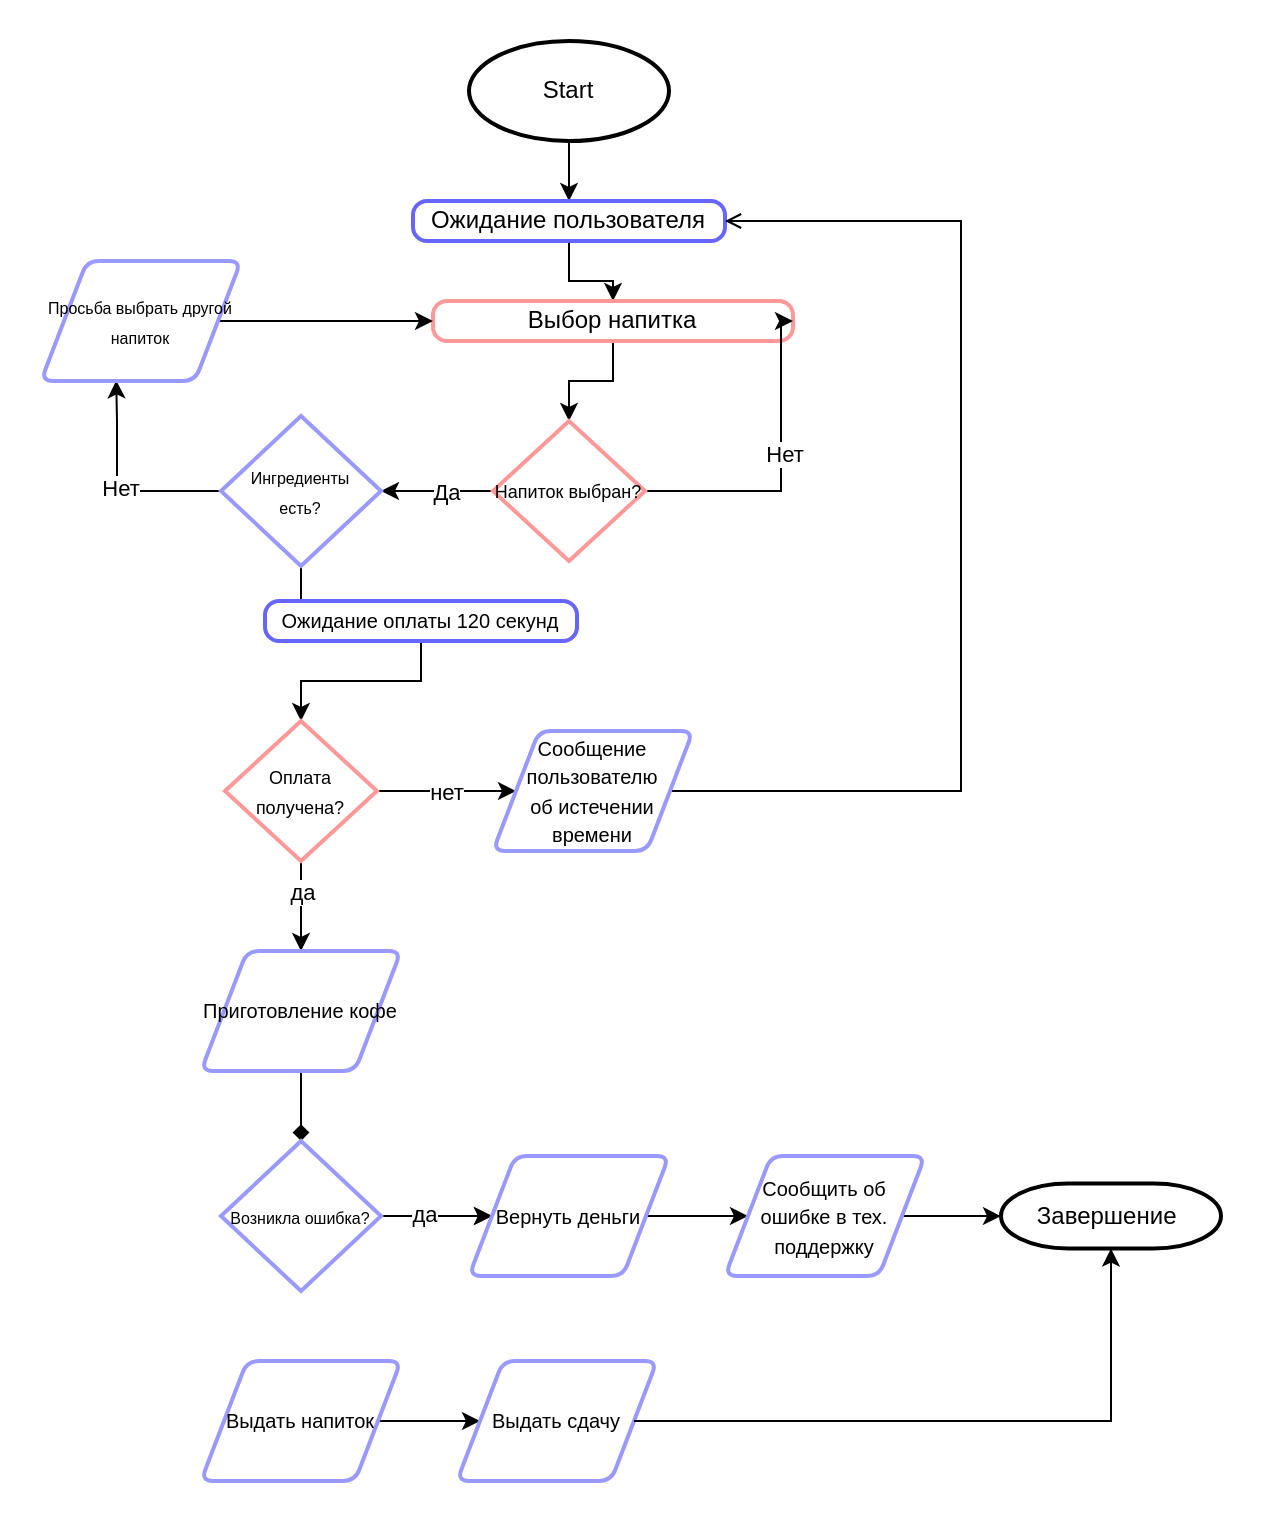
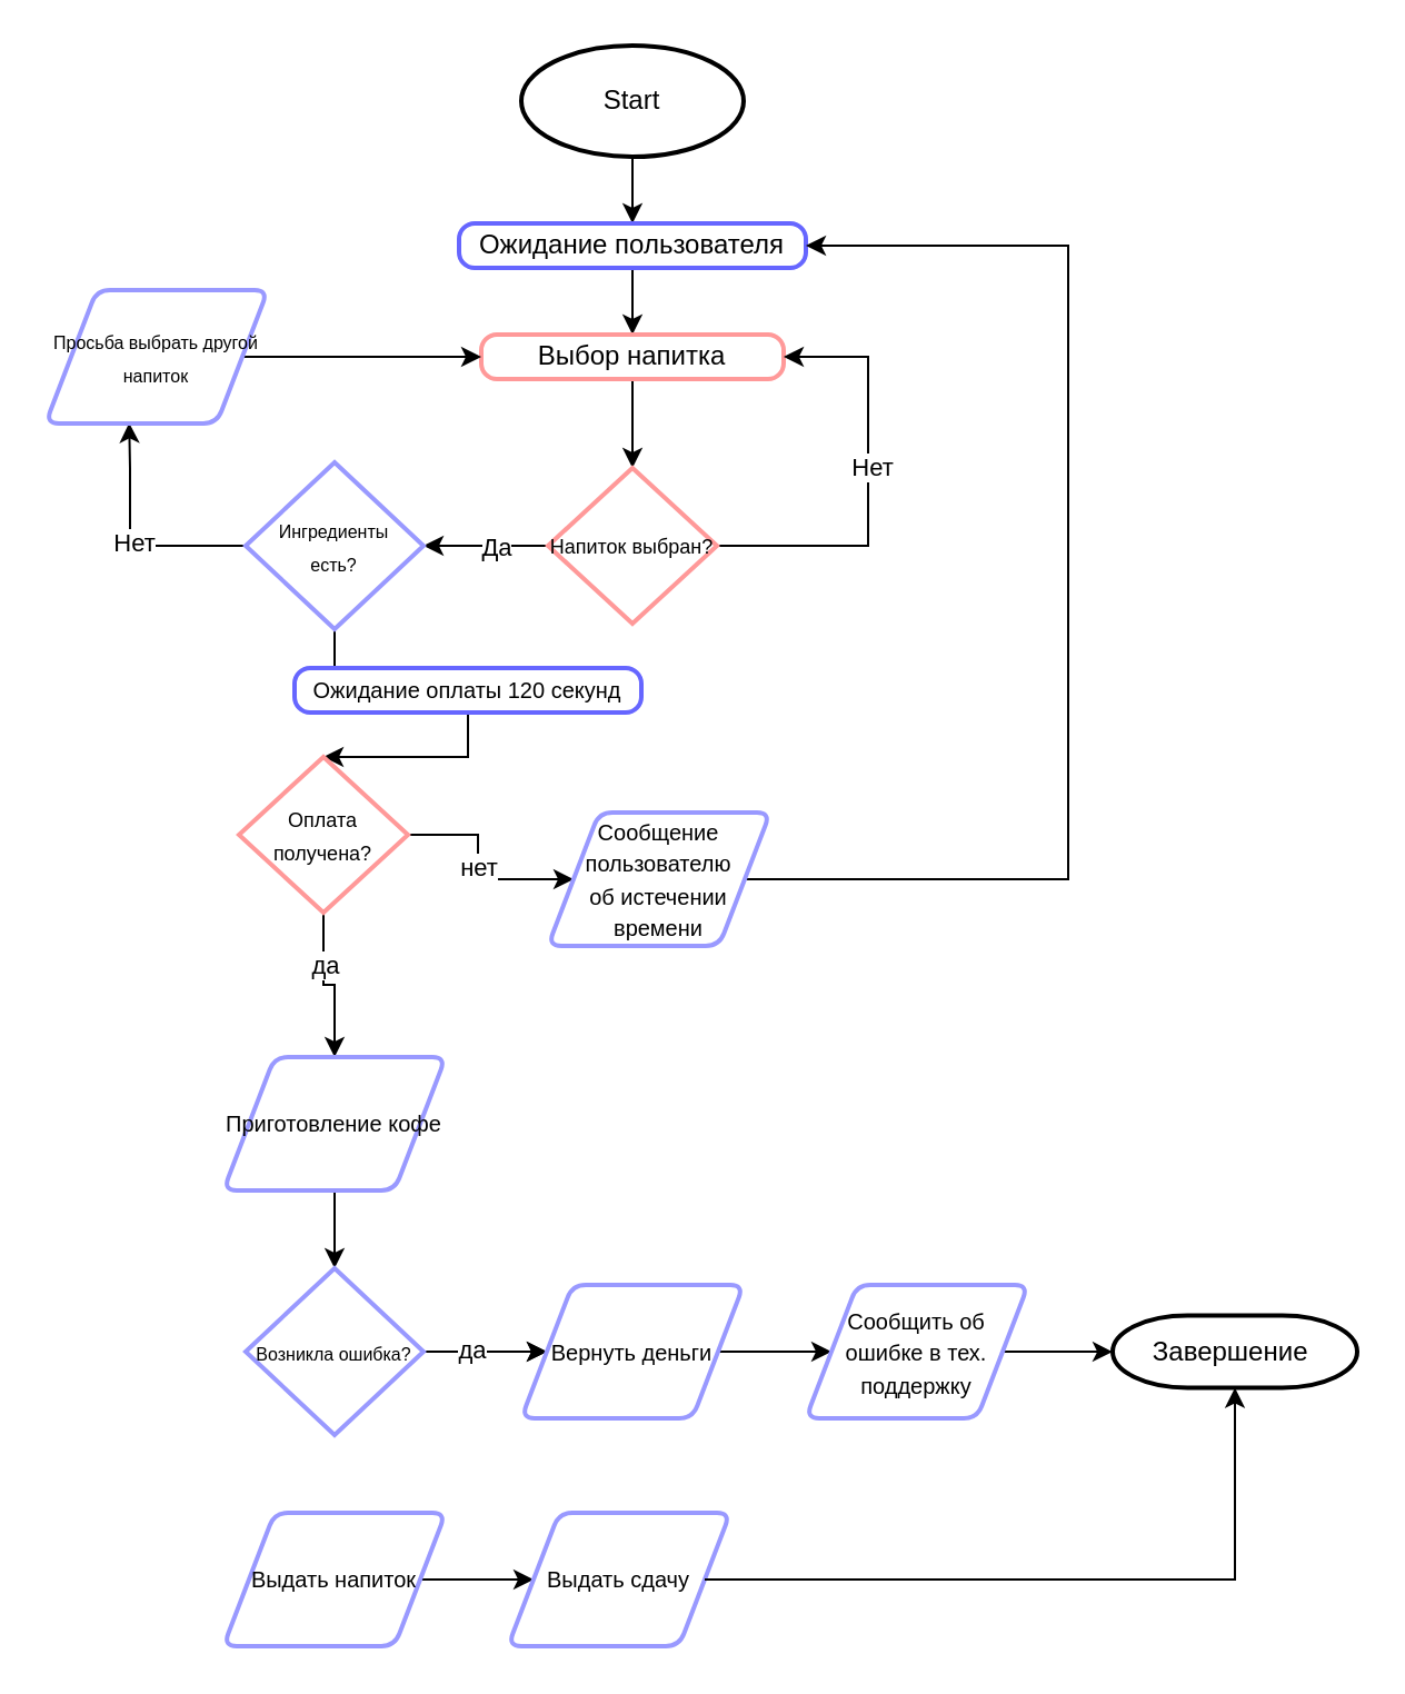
  <mxCell id="0" />
  <mxCell id="1" parent="0" />
  <mxCell id="2" value="" style="edgeStyle=orthogonalEdgeStyle;rounded=0;orthogonalLoop=1;jettySize=auto;html=1;" edge="1" parent="1" source="3" target="5"><mxGeometry relative="1" as="geometry" /></mxCell>
  <mxCell id="3" value="Start" style="strokeWidth=2;html=1;shape=mxgraph.flowchart.start_1;whiteSpace=wrap;" vertex="1" parent="1"><mxGeometry x="234" y="20" width="100" height="50" as="geometry" /></mxCell>
  <mxCell id="4" value="" style="edgeStyle=orthogonalEdgeStyle;rounded=0;orthogonalLoop=1;jettySize=auto;html=1;" edge="1" parent="1" source="5" target="7"><mxGeometry relative="1" as="geometry" /></mxCell>
  <mxCell id="5" value="Ожидание пользователя" style="rounded=1;whiteSpace=wrap;html=1;absoluteArcSize=1;arcSize=14;strokeWidth=2;strokeColor=#6666FF;" vertex="1" parent="1"><mxGeometry x="206" y="100" width="156" height="20" as="geometry" /></mxCell>
  <mxCell id="6" value="" style="edgeStyle=orthogonalEdgeStyle;rounded=0;orthogonalLoop=1;jettySize=auto;html=1;" edge="1" parent="1" source="7" target="12"><mxGeometry relative="1" as="geometry" /></mxCell>
- <mxCell id="7" value="Выбор напитка" style="rounded=1;whiteSpace=wrap;html=1;absoluteArcSize=1;arcSize=14;strokeWidth=2;strokeColor=#FF9999;" vertex="1" parent="1"><mxGeometry x="216" y="150" width="180" height="20" as="geometry" /></mxCell>
+ <mxCell id="7" value="Выбор напитка" style="rounded=1;whiteSpace=wrap;html=1;absoluteArcSize=1;arcSize=14;strokeWidth=2;strokeColor=#FF9999;" vertex="1" parent="1"><mxGeometry x="216" y="150" width="136" height="20" as="geometry" /></mxCell>
  <mxCell id="8" style="edgeStyle=orthogonalEdgeStyle;rounded=0;orthogonalLoop=1;jettySize=auto;html=1;exitX=1;exitY=0.5;exitDx=0;exitDy=0;exitPerimeter=0;entryX=1;entryY=0.5;entryDx=0;entryDy=0;" edge="1" parent="1" source="12" target="7"><mxGeometry relative="1" as="geometry"><mxPoint x="380" y="160" as="targetPoint" /><Array as="points"><mxPoint x="390" y="245" /><mxPoint x="390" y="160" /></Array></mxGeometry></mxCell>
  <mxCell id="9" value="Нет" style="edgeLabel;html=1;align=center;verticalAlign=middle;resizable=0;points=[];" vertex="1" connectable="0" parent="8"><mxGeometry x="0.09" y="-1" relative="1" as="geometry"><mxPoint as="offset" /></mxGeometry></mxCell>
  <mxCell id="10" value="" style="edgeStyle=orthogonalEdgeStyle;rounded=0;orthogonalLoop=1;jettySize=auto;html=1;" edge="1" parent="1" source="12" target="17"><mxGeometry relative="1" as="geometry" /></mxCell>
  <mxCell id="11" value="Да" style="edgeLabel;html=1;align=center;verticalAlign=middle;resizable=0;points=[];" vertex="1" connectable="0" parent="10"><mxGeometry x="-0.148" relative="1" as="geometry"><mxPoint as="offset" /></mxGeometry></mxCell>
  <mxCell id="12" value="&lt;font style=&quot;font-size: 9px;&quot;&gt;Напиток выбран?&lt;/font&gt;" style="strokeWidth=2;html=1;shape=mxgraph.flowchart.decision;whiteSpace=wrap;strokeColor=#FF9999;" vertex="1" parent="1"><mxGeometry x="246" y="210" width="76" height="70" as="geometry" /></mxCell>
  <mxCell id="13" value="" style="edgeStyle=orthogonalEdgeStyle;rounded=0;orthogonalLoop=1;jettySize=auto;html=1;" edge="1" parent="1"><mxGeometry relative="1" as="geometry"><mxPoint x="56" y="245" as="targetPoint" /></mxGeometry></mxCell>
  <mxCell id="14" style="edgeStyle=orthogonalEdgeStyle;rounded=0;orthogonalLoop=1;jettySize=auto;html=1;entryX=0.376;entryY=0.995;entryDx=0;entryDy=0;entryPerimeter=0;exitX=0;exitY=0.5;exitDx=0;exitDy=0;exitPerimeter=0;" edge="1" parent="1" source="17" target="34"><mxGeometry relative="1" as="geometry"><Array as="points"><mxPoint x="58" y="245" /><mxPoint x="58" y="210" /></Array></mxGeometry></mxCell>
  <mxCell id="15" value="Нет" style="edgeLabel;html=1;align=center;verticalAlign=middle;resizable=0;points=[];" vertex="1" connectable="0" parent="14"><mxGeometry x="-0.057" y="-2" relative="1" as="geometry"><mxPoint as="offset" /></mxGeometry></mxCell>
  <mxCell id="16" value="" style="edgeStyle=orthogonalEdgeStyle;rounded=0;orthogonalLoop=1;jettySize=auto;html=1;" edge="1" parent="1" source="17" target="19"><mxGeometry relative="1" as="geometry" /></mxCell>
  <mxCell id="17" value="&lt;font style=&quot;font-size: 8px;&quot;&gt;Ингредиенты&lt;/font&gt;&lt;div&gt;&lt;font style=&quot;font-size: 8px;&quot;&gt;есть?&lt;/font&gt;&lt;/div&gt;" style="strokeWidth=2;html=1;shape=mxgraph.flowchart.decision;whiteSpace=wrap;strokeColor=#9999FF;" vertex="1" parent="1"><mxGeometry x="110" y="207.5" width="80" height="75" as="geometry" /></mxCell>
  <mxCell id="18" value="" style="edgeStyle=orthogonalEdgeStyle;rounded=0;orthogonalLoop=1;jettySize=auto;html=1;" edge="1" parent="1" source="19" target="24"><mxGeometry relative="1" as="geometry" /></mxCell>
  <mxCell id="19" value="&lt;font style=&quot;font-size: 10px;&quot;&gt;Ожидание оплаты 120 секунд&lt;/font&gt;" style="rounded=1;whiteSpace=wrap;html=1;absoluteArcSize=1;arcSize=14;strokeWidth=2;strokeColor=#6666FF;" vertex="1" parent="1"><mxGeometry x="132" y="300" width="156" height="20" as="geometry" /></mxCell>
  <mxCell id="20" value="" style="edgeStyle=orthogonalEdgeStyle;rounded=0;orthogonalLoop=1;jettySize=auto;html=1;" edge="1" parent="1" source="24" target="26"><mxGeometry relative="1" as="geometry" /></mxCell>
  <mxCell id="21" value="да" style="edgeLabel;html=1;align=center;verticalAlign=middle;resizable=0;points=[];" vertex="1" connectable="0" parent="20"><mxGeometry x="-0.33" relative="1" as="geometry"><mxPoint as="offset" /></mxGeometry></mxCell>
  <mxCell id="22" value="" style="edgeStyle=orthogonalEdgeStyle;rounded=0;orthogonalLoop=1;jettySize=auto;html=1;entryX=0;entryY=0.5;entryDx=0;entryDy=0;" edge="1" parent="1" source="24" target="28"><mxGeometry relative="1" as="geometry"><mxPoint x="246" y="395" as="targetPoint" /></mxGeometry></mxCell>
  <mxCell id="23" value="нет" style="edgeLabel;html=1;align=center;verticalAlign=middle;resizable=0;points=[];" vertex="1" connectable="0" parent="22"><mxGeometry x="-0.032" relative="1" as="geometry"><mxPoint as="offset" /></mxGeometry></mxCell>
- <mxCell id="24" value="&lt;font style=&quot;font-size: 9px;&quot;&gt;Оплата получена?&lt;/font&gt;" style="strokeWidth=2;html=1;shape=mxgraph.flowchart.decision;whiteSpace=wrap;strokeColor=#FF9999;" vertex="1" parent="1"><mxGeometry x="112" y="360" width="76" height="70" as="geometry" /></mxCell>
- <mxCell id="25" value="" style="edgeStyle=orthogonalEdgeStyle;rounded=0;orthogonalLoop=1;jettySize=auto;html=1;endArrow=diamond;" edge="1" parent="1" source="26" target="32"><mxGeometry relative="1" as="geometry" /></mxCell>
+ <mxCell id="24" value="&lt;font style=&quot;font-size: 9px;&quot;&gt;Оплата получена?&lt;/font&gt;" style="strokeWidth=2;html=1;shape=mxgraph.flowchart.decision;whiteSpace=wrap;strokeColor=#FF9999;" vertex="1" parent="1"><mxGeometry x="107" y="340" width="76" height="70" as="geometry" /></mxCell>
+ <mxCell id="25" value="" style="edgeStyle=orthogonalEdgeStyle;rounded=0;orthogonalLoop=1;jettySize=auto;html=1;" edge="1" parent="1" source="26" target="32"><mxGeometry relative="1" as="geometry" /></mxCell>
  <mxCell id="26" value="&lt;font style=&quot;font-size: 10px;&quot;&gt;Приготовление кофе&lt;/font&gt;" style="shape=parallelogram;html=1;strokeWidth=2;perimeter=parallelogramPerimeter;whiteSpace=wrap;rounded=1;arcSize=12;size=0.23;strokeColor=#9999FF;" vertex="1" parent="1"><mxGeometry x="100" y="475" width="100" height="60" as="geometry" /></mxCell>
- <mxCell id="27" style="edgeStyle=orthogonalEdgeStyle;rounded=0;orthogonalLoop=1;jettySize=auto;html=1;entryX=1;entryY=0.5;entryDx=0;entryDy=0;endArrow=open;" edge="1" parent="1" source="28" target="5"><mxGeometry relative="1" as="geometry"><Array as="points"><mxPoint x="480" y="395" /><mxPoint x="480" y="110" /></Array></mxGeometry></mxCell>
+ <mxCell id="27" style="edgeStyle=orthogonalEdgeStyle;rounded=0;orthogonalLoop=1;jettySize=auto;html=1;entryX=1;entryY=0.5;entryDx=0;entryDy=0;" edge="1" parent="1" source="28" target="5"><mxGeometry relative="1" as="geometry"><Array as="points"><mxPoint x="480" y="395" /><mxPoint x="480" y="110" /></Array></mxGeometry></mxCell>
  <mxCell id="28" value="&lt;font style=&quot;font-size: 10px;&quot;&gt;Сообщение пользователю&lt;br&gt;об истечении времени&lt;/font&gt;" style="shape=parallelogram;html=1;strokeWidth=2;perimeter=parallelogramPerimeter;whiteSpace=wrap;rounded=1;arcSize=12;size=0.23;strokeColor=#9999FF;" vertex="1" parent="1"><mxGeometry x="246" y="365" width="100" height="60" as="geometry" /></mxCell>
  <mxCell id="29" style="edgeStyle=orthogonalEdgeStyle;rounded=0;orthogonalLoop=1;jettySize=auto;html=1;entryX=0;entryY=0.5;entryDx=0;entryDy=0;" edge="1" parent="1" source="32" target="36"><mxGeometry relative="1" as="geometry" /></mxCell>
  <mxCell id="30" value="" style="edgeStyle=orthogonalEdgeStyle;rounded=0;orthogonalLoop=1;jettySize=auto;html=1;" edge="1" parent="1" source="32" target="36"><mxGeometry relative="1" as="geometry" /></mxCell>
  <mxCell id="31" value="да" style="edgeLabel;html=1;align=center;verticalAlign=middle;resizable=0;points=[];" vertex="1" connectable="0" parent="30"><mxGeometry x="-0.254" y="1" relative="1" as="geometry"><mxPoint as="offset" /></mxGeometry></mxCell>
  <mxCell id="32" value="&lt;span style=&quot;font-size: 8px;&quot;&gt;Возникла ошибка?&lt;/span&gt;" style="strokeWidth=2;html=1;shape=mxgraph.flowchart.decision;whiteSpace=wrap;strokeColor=#9999FF;" vertex="1" parent="1"><mxGeometry x="110" y="570" width="80" height="75" as="geometry" /></mxCell>
  <mxCell id="33" style="edgeStyle=orthogonalEdgeStyle;rounded=0;orthogonalLoop=1;jettySize=auto;html=1;entryX=0;entryY=0.5;entryDx=0;entryDy=0;" edge="1" parent="1" source="34" target="7"><mxGeometry relative="1" as="geometry" /></mxCell>
  <mxCell id="34" value="&lt;font style=&quot;font-size: 8px;&quot;&gt;Просьба выбрать другой напиток&lt;/font&gt;" style="shape=parallelogram;html=1;strokeWidth=2;perimeter=parallelogramPerimeter;whiteSpace=wrap;rounded=1;arcSize=12;size=0.23;strokeColor=#9999FF;" vertex="1" parent="1"><mxGeometry x="20" y="130" width="100" height="60" as="geometry" /></mxCell>
  <mxCell id="35" value="" style="edgeStyle=orthogonalEdgeStyle;rounded=0;orthogonalLoop=1;jettySize=auto;html=1;" edge="1" parent="1" source="36" target="38"><mxGeometry relative="1" as="geometry" /></mxCell>
  <mxCell id="36" value="&lt;font style=&quot;font-size: 10px;&quot;&gt;Вернуть деньги&lt;/font&gt;" style="shape=parallelogram;html=1;strokeWidth=2;perimeter=parallelogramPerimeter;whiteSpace=wrap;rounded=1;arcSize=12;size=0.23;strokeColor=#9999FF;" vertex="1" parent="1"><mxGeometry x="234" y="577.5" width="100" height="60" as="geometry" /></mxCell>
  <mxCell id="37" value="" style="edgeStyle=orthogonalEdgeStyle;rounded=0;orthogonalLoop=1;jettySize=auto;html=1;" edge="1" parent="1" source="38" target="39"><mxGeometry relative="1" as="geometry" /></mxCell>
  <mxCell id="38" value="&lt;font style=&quot;font-size: 10px;&quot;&gt;Сообщить об ошибке в тех. поддержку&lt;/font&gt;" style="shape=parallelogram;html=1;strokeWidth=2;perimeter=parallelogramPerimeter;whiteSpace=wrap;rounded=1;arcSize=12;size=0.23;strokeColor=#9999FF;" vertex="1" parent="1"><mxGeometry x="362" y="577.5" width="100" height="60" as="geometry" /></mxCell>
  <mxCell id="39" value="Завершение&amp;nbsp;" style="strokeWidth=2;html=1;shape=mxgraph.flowchart.terminator;whiteSpace=wrap;" vertex="1" parent="1"><mxGeometry x="500" y="591.25" width="110" height="32.5" as="geometry" /></mxCell>
  <mxCell id="40" value="" style="edgeStyle=orthogonalEdgeStyle;rounded=0;orthogonalLoop=1;jettySize=auto;html=1;" edge="1" parent="1" source="41" target="42"><mxGeometry relative="1" as="geometry" /></mxCell>
  <mxCell id="41" value="&lt;font style=&quot;font-size: 10px;&quot;&gt;Выдать напиток&lt;/font&gt;" style="shape=parallelogram;html=1;strokeWidth=2;perimeter=parallelogramPerimeter;whiteSpace=wrap;rounded=1;arcSize=12;size=0.23;strokeColor=#9999FF;" vertex="1" parent="1"><mxGeometry x="100" y="680" width="100" height="60" as="geometry" /></mxCell>
  <mxCell id="42" value="&lt;font style=&quot;font-size: 10px;&quot;&gt;Выдать сдачу&lt;/font&gt;" style="shape=parallelogram;html=1;strokeWidth=2;perimeter=parallelogramPerimeter;whiteSpace=wrap;rounded=1;arcSize=12;size=0.23;strokeColor=#9999FF;" vertex="1" parent="1"><mxGeometry x="228" y="680" width="100" height="60" as="geometry" /></mxCell>
  <mxCell id="43" style="edgeStyle=orthogonalEdgeStyle;rounded=0;orthogonalLoop=1;jettySize=auto;html=1;entryX=0.5;entryY=1;entryDx=0;entryDy=0;entryPerimeter=0;" edge="1" parent="1" source="42" target="39"><mxGeometry relative="1" as="geometry" /></mxCell>
